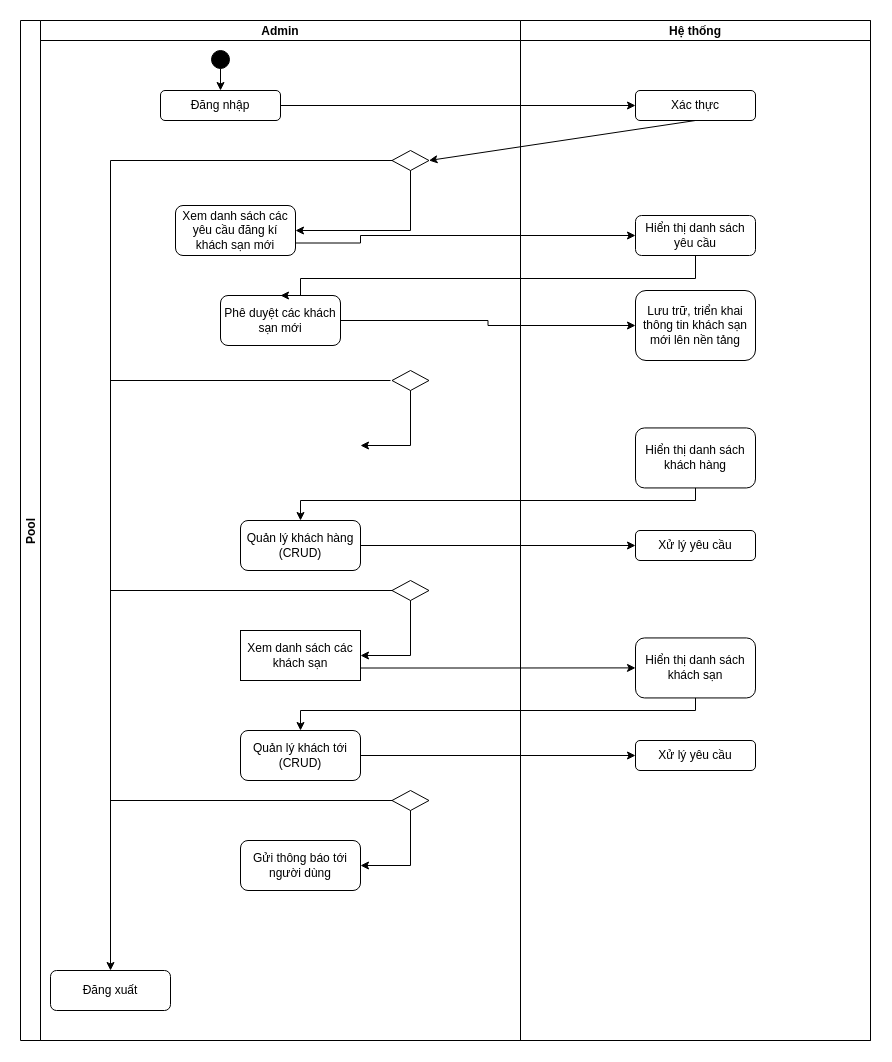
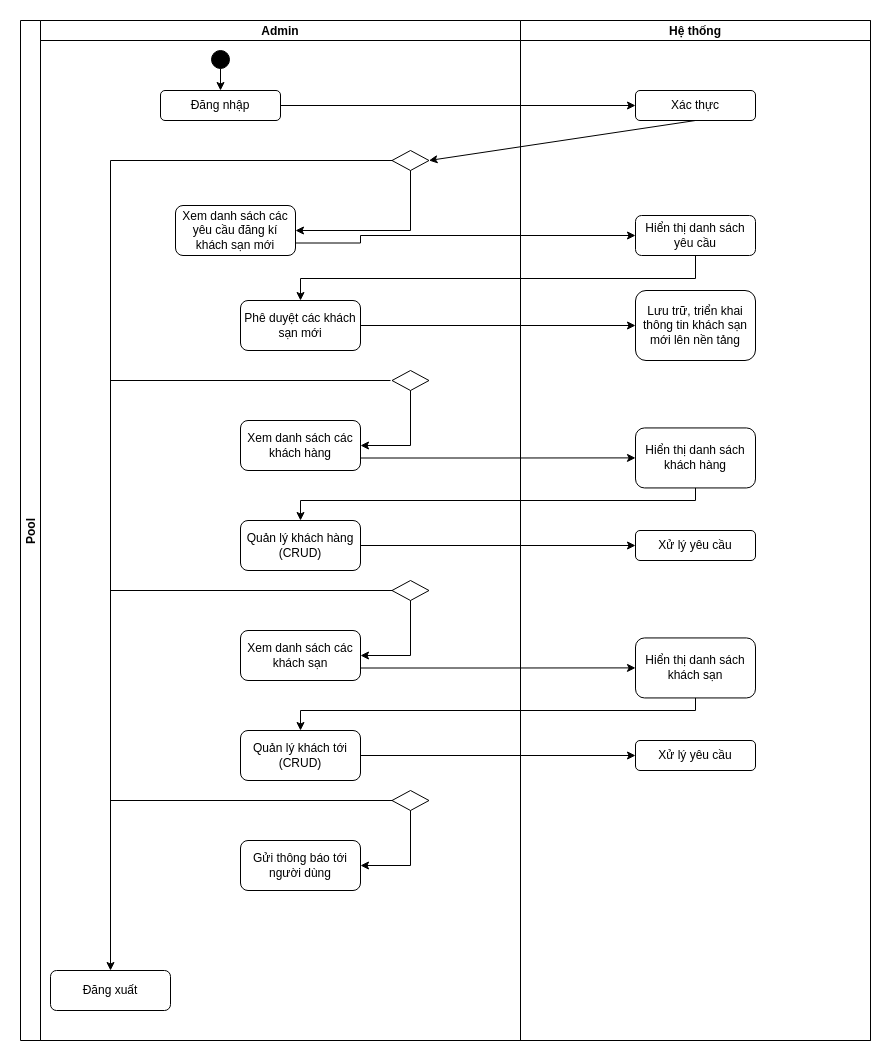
  <mxCell id="0" />
  <mxCell id="1" parent="0" />
  <mxCell id="2" value="Pool" style="swimlane;childLayout=stackLayout;resizeParent=1;resizeParentMax=0;startSize=20;horizontal=0;horizontalStack=1;" vertex="1" parent="1"><mxGeometry width="850" height="1020" as="geometry" x="20" y="20" /></mxCell>
  <mxCell id="3" value="Admin" style="swimlane;startSize=20;" vertex="1" parent="2"><mxGeometry x="20" width="480" height="1020" as="geometry" /></mxCell>
  <mxCell id="4" value="" style="ellipse;whiteSpace=wrap;html=1;aspect=fixed;fillColor=#000000;" vertex="1" parent="3"><mxGeometry x="171" y="30" width="18" height="18" as="geometry" /></mxCell>
  <mxCell id="5" value="Đăng nhập" style="rounded=1;whiteSpace=wrap;html=1;" vertex="1" parent="3"><mxGeometry x="120" y="70" width="120" height="30" as="geometry" /></mxCell>
  <mxCell id="6" style="edgeStyle=orthogonalEdgeStyle;rounded=0;orthogonalLoop=1;jettySize=auto;html=1;exitX=0.5;exitY=1;exitDx=0;exitDy=0;" edge="1" parent="3" source="4" target="5"><mxGeometry relative="1" as="geometry"><mxPoint x="180" y="120" as="targetPoint" /></mxGeometry></mxCell>
  <mxCell id="7" value="" style="rhombus;whiteSpace=wrap;html=1;" vertex="1" parent="3"><mxGeometry x="351.5" y="130" width="37" height="20" as="geometry" /></mxCell>
  <mxCell id="8" value="Xem danh sách các yêu cầu đăng kí khách sạn mới" style="rounded=1;whiteSpace=wrap;html=1;" vertex="1" parent="3"><mxGeometry x="135" y="185" width="120" height="50" as="geometry" /></mxCell>
  <mxCell id="9" style="rounded=0;orthogonalLoop=1;jettySize=auto;html=1;exitX=0.5;exitY=1;exitDx=0;exitDy=0;entryX=1;entryY=0.5;entryDx=0;entryDy=0;edgeStyle=orthogonalEdgeStyle;" edge="1" parent="3" source="7" target="8"><mxGeometry relative="1" as="geometry"><mxPoint x="120" y="200" as="targetPoint" /><Array as="points"><mxPoint x="370" y="210" /></Array></mxGeometry></mxCell>
- <mxCell id="10" value="Phê duyệt các khách sạn mới" style="rounded=1;whiteSpace=wrap;html=1;" vertex="1" parent="3"><mxGeometry x="180" y="275" width="120" height="50" as="geometry" /></mxCell>
+ <mxCell id="10" value="Phê duyệt các khách sạn mới" style="rounded=1;whiteSpace=wrap;html=1;" vertex="1" parent="3"><mxGeometry x="200" y="280" width="120" height="50" as="geometry" /></mxCell>
+ <mxCell id="11" value="Xem danh sách các khách hàng" style="rounded=1;whiteSpace=wrap;html=1;" vertex="1" parent="3"><mxGeometry x="200" y="400" width="120" height="50" as="geometry" /></mxCell>
  <mxCell id="12" value="" style="rhombus;whiteSpace=wrap;html=1;" vertex="1" parent="3"><mxGeometry x="351.5" y="350" width="37" height="20" as="geometry" /></mxCell>
  <mxCell id="13" style="rounded=0;orthogonalLoop=1;jettySize=auto;html=1;exitX=0.5;exitY=1;exitDx=0;exitDy=0;entryX=1;entryY=0.5;entryDx=0;entryDy=0;edgeStyle=orthogonalEdgeStyle;" edge="1" parent="3" source="12"><mxGeometry relative="1" as="geometry"><mxPoint x="320" y="425.0" as="targetPoint" /><Array as="points"><mxPoint x="370" y="425" /></Array></mxGeometry></mxCell>
  <mxCell id="14" value="Quản lý khách hàng (CRUD)" style="rounded=1;whiteSpace=wrap;html=1;" vertex="1" parent="3"><mxGeometry x="200" y="500" width="120" height="50" as="geometry" /></mxCell>
  <mxCell id="15" value="Hệ thống" style="swimlane;startSize=20;" vertex="1" parent="2"><mxGeometry x="500" width="350" height="1020" as="geometry" /></mxCell>
  <mxCell id="16" value="Xác thực" style="rounded=1;whiteSpace=wrap;html=1;" vertex="1" parent="15"><mxGeometry x="115" y="70" width="120" height="30" as="geometry" /></mxCell>
  <mxCell id="17" value="Hiển thị danh sách yêu cầu" style="rounded=1;whiteSpace=wrap;html=1;" vertex="1" parent="15"><mxGeometry x="115" y="195" width="120" height="40" as="geometry" /></mxCell>
  <mxCell id="18" value="Lưu trữ, triển khai thông tin khách sạn mới lên nền tảng" style="rounded=1;whiteSpace=wrap;html=1;" vertex="1" parent="15"><mxGeometry x="115" y="270" width="120" height="70" as="geometry" /></mxCell>
  <mxCell id="19" value="Hiển thị danh sách khách hàng" style="rounded=1;whiteSpace=wrap;html=1;" vertex="1" parent="15"><mxGeometry x="115" y="407.448" width="120" height="60" as="geometry" /></mxCell>
  <mxCell id="20" value="Xử lý yêu cầu" style="rounded=1;whiteSpace=wrap;html=1;" vertex="1" parent="15"><mxGeometry x="115" y="510" width="120" height="30" as="geometry" /></mxCell>
- <mxCell id="21" value="&lt;span id=&quot;selected_text&quot;&gt;&lt;/span&gt;Xem danh sách các khách sạn" style="whiteSpace=wrap;html=1;rounded=0;" vertex="1" parent="15"><mxGeometry x="-280" y="610" width="120" height="50" as="geometry" /></mxCell>
+ <mxCell id="21" value="&lt;span id=&quot;selected_text&quot;&gt;&lt;/span&gt;Xem danh sách các khách sạn" style="rounded=1;whiteSpace=wrap;html=1;" vertex="1" parent="15"><mxGeometry x="-280" y="610" width="120" height="50" as="geometry" /></mxCell>
  <mxCell id="22" value="" style="rhombus;whiteSpace=wrap;html=1;" vertex="1" parent="15"><mxGeometry x="-128.5" y="560" width="37" height="20" as="geometry" /></mxCell>
  <mxCell id="23" style="rounded=0;orthogonalLoop=1;jettySize=auto;html=1;exitX=0.5;exitY=1;exitDx=0;exitDy=0;entryX=1;entryY=0.5;entryDx=0;entryDy=0;edgeStyle=orthogonalEdgeStyle;" edge="1" parent="15" source="22"><mxGeometry relative="1" as="geometry"><mxPoint x="-160" y="635.0" as="targetPoint" /><Array as="points"><mxPoint x="-110" y="635" /></Array></mxGeometry></mxCell>
  <mxCell id="24" value="Quản lý &lt;span id=&quot;selected_text&quot;&gt;&lt;/span&gt;khách tới (CRUD)" style="rounded=1;whiteSpace=wrap;html=1;" vertex="1" parent="15"><mxGeometry x="-280" y="710" width="120" height="50" as="geometry" /></mxCell>
  <mxCell id="25" value="Hiển thị danh sách khách sạn" style="rounded=1;whiteSpace=wrap;html=1;" vertex="1" parent="15"><mxGeometry x="115" y="617.448" width="120" height="60" as="geometry" /></mxCell>
  <mxCell id="26" value="Xử lý yêu cầu" style="rounded=1;whiteSpace=wrap;html=1;" vertex="1" parent="15"><mxGeometry x="115" y="720" width="120" height="30" as="geometry" /></mxCell>
  <mxCell id="27" style="edgeStyle=orthogonalEdgeStyle;rounded=0;orthogonalLoop=1;jettySize=auto;html=1;exitX=1;exitY=0.75;exitDx=0;exitDy=0;" edge="1" parent="15" source="21" target="25"><mxGeometry relative="1" as="geometry"><mxPoint x="150" y="647.448" as="targetPoint" /></mxGeometry></mxCell>
  <mxCell id="28" style="edgeStyle=orthogonalEdgeStyle;rounded=0;orthogonalLoop=1;jettySize=auto;html=1;exitX=0.5;exitY=1;exitDx=0;exitDy=0;entryX=0.5;entryY=0;entryDx=0;entryDy=0;" edge="1" parent="15" source="25" target="24"><mxGeometry relative="1" as="geometry"><Array as="points"><mxPoint x="175" y="690" /><mxPoint x="-220" y="690" /></Array></mxGeometry></mxCell>
  <mxCell id="29" style="edgeStyle=orthogonalEdgeStyle;rounded=0;orthogonalLoop=1;jettySize=auto;html=1;exitX=1;exitY=0.5;exitDx=0;exitDy=0;" edge="1" parent="15" source="24" target="26"><mxGeometry relative="1" as="geometry"><mxPoint x="160" y="735.034" as="targetPoint" /></mxGeometry></mxCell>
  <mxCell id="30" value="&lt;span id=&quot;selected_text&quot;&gt;&lt;/span&gt;Gửi thông báo tới người dùng" style="rounded=1;whiteSpace=wrap;html=1;" vertex="1" parent="15"><mxGeometry x="-280" y="820" width="120" height="50" as="geometry" /></mxCell>
  <mxCell id="31" value="" style="rhombus;whiteSpace=wrap;html=1;" vertex="1" parent="15"><mxGeometry x="-128.5" y="770" width="37" height="20" as="geometry" /></mxCell>
  <mxCell id="32" style="rounded=0;orthogonalLoop=1;jettySize=auto;html=1;exitX=0.5;exitY=1;exitDx=0;exitDy=0;entryX=1;entryY=0.5;entryDx=0;entryDy=0;edgeStyle=orthogonalEdgeStyle;" edge="1" parent="15" source="31"><mxGeometry relative="1" as="geometry"><mxPoint x="-160" y="845.0" as="targetPoint" /><Array as="points"><mxPoint x="-110" y="845" /></Array></mxGeometry></mxCell>
  <mxCell id="33" style="edgeStyle=orthogonalEdgeStyle;rounded=0;orthogonalLoop=1;jettySize=auto;html=1;exitX=1;exitY=0.5;exitDx=0;exitDy=0;entryX=0;entryY=0.5;entryDx=0;entryDy=0;" edge="1" parent="2" source="5" target="16"><mxGeometry relative="1" as="geometry"><mxPoint x="421.5" y="105" as="targetPoint" /></mxGeometry></mxCell>
  <mxCell id="34" style="rounded=0;orthogonalLoop=1;jettySize=auto;html=1;exitX=0.5;exitY=1;exitDx=0;exitDy=0;entryX=1;entryY=0.5;entryDx=0;entryDy=0;" edge="1" parent="2" source="16" target="7"><mxGeometry relative="1" as="geometry"><mxPoint x="130" y="160" as="targetPoint" /></mxGeometry></mxCell>
  <mxCell id="35" style="edgeStyle=orthogonalEdgeStyle;rounded=0;orthogonalLoop=1;jettySize=auto;html=1;exitX=1;exitY=0.75;exitDx=0;exitDy=0;" edge="1" parent="2" source="8" target="17"><mxGeometry relative="1" as="geometry"><mxPoint x="560" y="210" as="targetPoint" /><Array as="points"><mxPoint x="340" y="215" /></Array></mxGeometry></mxCell>
  <mxCell id="36" style="edgeStyle=orthogonalEdgeStyle;rounded=0;orthogonalLoop=1;jettySize=auto;html=1;exitX=1;exitY=0.5;exitDx=0;exitDy=0;" edge="1" parent="2" source="10" target="18"><mxGeometry relative="1" as="geometry"><mxPoint x="570" y="345" as="targetPoint" /></mxGeometry></mxCell>
  <mxCell id="37" style="edgeStyle=orthogonalEdgeStyle;rounded=0;orthogonalLoop=1;jettySize=auto;html=1;exitX=0.5;exitY=1;exitDx=0;exitDy=0;entryX=0.5;entryY=0;entryDx=0;entryDy=0;" edge="1" parent="2" source="17" target="10"><mxGeometry relative="1" as="geometry"><mxPoint x="390" y="290" as="targetPoint" /><Array as="points"><mxPoint x="675" y="258" /><mxPoint x="280" y="258" /></Array></mxGeometry></mxCell>
+ <mxCell id="38" style="edgeStyle=orthogonalEdgeStyle;rounded=0;orthogonalLoop=1;jettySize=auto;html=1;exitX=1;exitY=0.75;exitDx=0;exitDy=0;" edge="1" parent="2" source="11" target="19"><mxGeometry relative="1" as="geometry"><mxPoint x="650" y="437.448" as="targetPoint" /></mxGeometry></mxCell>
  <mxCell id="39" style="edgeStyle=orthogonalEdgeStyle;rounded=0;orthogonalLoop=1;jettySize=auto;html=1;exitX=0.5;exitY=1;exitDx=0;exitDy=0;entryX=0.5;entryY=0;entryDx=0;entryDy=0;" edge="1" parent="2" source="19" target="14"><mxGeometry relative="1" as="geometry"><Array as="points"><mxPoint x="675" y="480" /><mxPoint x="280" y="480" /></Array></mxGeometry></mxCell>
  <mxCell id="40" style="edgeStyle=orthogonalEdgeStyle;rounded=0;orthogonalLoop=1;jettySize=auto;html=1;exitX=1;exitY=0.5;exitDx=0;exitDy=0;" edge="1" parent="2" source="14" target="20"><mxGeometry relative="1" as="geometry"><mxPoint x="660" y="525.034" as="targetPoint" /></mxGeometry></mxCell>
  <mxCell id="41" value="" style="endArrow=none;html=1;rounded=0;" edge="1" parent="1"><mxGeometry width="50" height="50" relative="1" as="geometry"><mxPoint x="110" y="380" as="sourcePoint" /><mxPoint x="390" y="380" as="targetPoint" /></mxGeometry></mxCell>
  <mxCell id="42" value="" style="endArrow=none;html=1;rounded=0;entryX=0;entryY=0.5;entryDx=0;entryDy=0;" edge="1" parent="1" target="22"><mxGeometry width="50" height="50" relative="1" as="geometry"><mxPoint x="110" y="590" as="sourcePoint" /><mxPoint x="530" y="520" as="targetPoint" /></mxGeometry></mxCell>
  <mxCell id="43" value="" style="endArrow=none;html=1;rounded=0;entryX=0;entryY=0.5;entryDx=0;entryDy=0;" edge="1" parent="1" target="31"><mxGeometry width="50" height="50" relative="1" as="geometry"><mxPoint x="110" y="800" as="sourcePoint" /><mxPoint x="530" y="720" as="targetPoint" /></mxGeometry></mxCell>
  <mxCell id="44" value="Đăng xuất" style="rounded=1;whiteSpace=wrap;html=1;" vertex="1" parent="1"><mxGeometry x="50" y="970" width="120" height="40" as="geometry" /></mxCell>
  <mxCell id="45" style="edgeStyle=orthogonalEdgeStyle;rounded=0;orthogonalLoop=1;jettySize=auto;html=1;exitX=0;exitY=0.5;exitDx=0;exitDy=0;" edge="1" parent="1" source="7" target="44"><mxGeometry relative="1" as="geometry"><mxPoint x="110" y="980" as="targetPoint" /></mxGeometry></mxCell>
